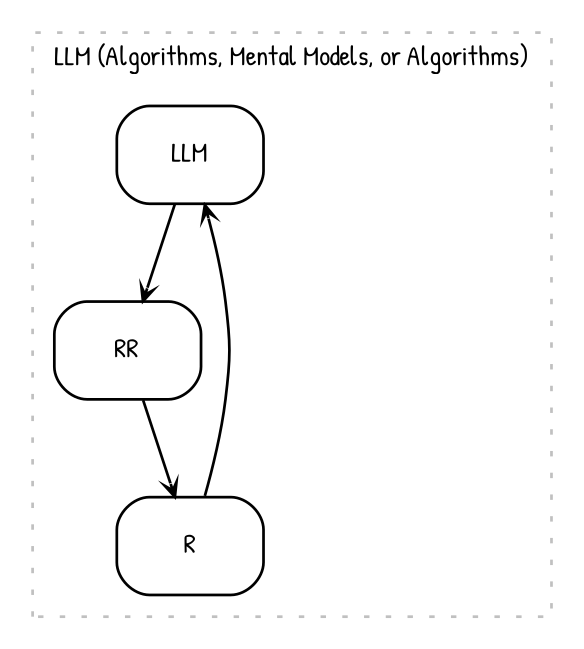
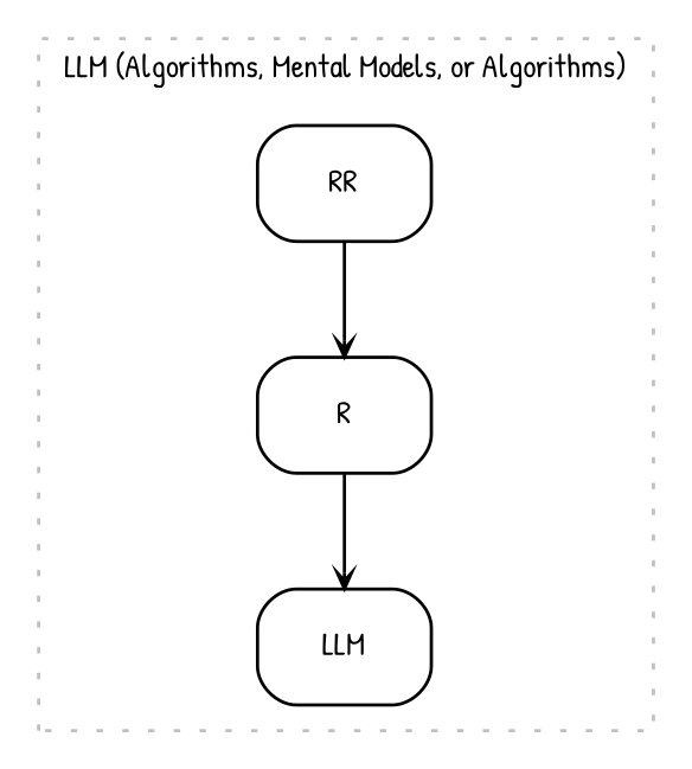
  digraph {
    fontname="Patrick Hand"
    fontsize=10
    rankdir=TB
    node [fontname="Patrick Hand" fontsize=10 shape=box style=rounded]
    edge [arrowhead=vee arrowsize=0.5 fontname="Patrick Hand" fontsize=10]
    LLM
    RR
    R
    subgraph cluster_1 {
      color=gray
      label="LLM (Algorithms, Mental Models, or Algorithms)"
      style=dotted
      LLM
      RR
      R
    }
    subgraph cluster_2 {
      color=gray
      label="RR (Translation of LLM into Actions)"
      style=dotted
    }
    subgraph cluster_3 {
      color=gray
      label="R (External Reality)"
      style=dotted
    }
-   LLM -> RR
    RR -> R
    R -> LLM
  }
